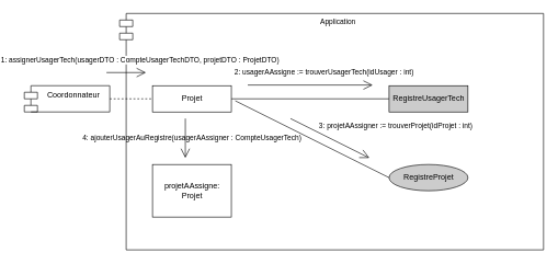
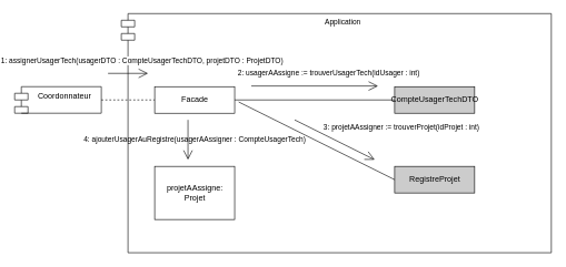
  <mxCell id="0" />
  <mxCell id="1" parent="0" />
  <mxCell id="2" value="Application" style="shape=module;align=left;spacingLeft=20;align=center;verticalAlign=top;fontSize=11;fillColor=#FFFFFF;" parent="1" vertex="1"><mxGeometry x="180" y="20" width="645" height="360" as="geometry" /></mxCell>
- <mxCell id="3" value="Coordonnateur" style="shape=module;align=left;spacingLeft=20;align=center;verticalAlign=top;fontSize=12;fillColor=#FFFFFF;" parent="1" vertex="1"><mxGeometry x="35" y="130" width="130" height="40" as="geometry" /></mxCell>
- <mxCell id="4" value="Projet" style="html=1;fontSize=12;fillColor=#FFFFFF;" parent="1" vertex="1"><mxGeometry x="230" y="130" width="120" height="40" as="geometry" /></mxCell>
+ <mxCell id="3" value="Coordonnateur" style="shape=module;align=left;spacingLeft=20;align=center;verticalAlign=top;fontSize=12;fillColor=#FFFFFF;" parent="1" vertex="1"><mxGeometry x="20" y="130" width="130" height="40" as="geometry" /></mxCell>
+ <mxCell id="4" value="Facade" style="html=1;fontSize=12;fillColor=#FFFFFF;" parent="1" vertex="1"><mxGeometry x="230" y="130" width="120" height="40" as="geometry" /></mxCell>
  <mxCell id="5" value="" style="endArrow=none;html=1;rounded=0;fontSize=12;exitX=1;exitY=0.5;exitDx=0;exitDy=0;entryX=0;entryY=0.5;entryDx=0;entryDy=0;dashed=1;" parent="1" source="3" target="4" edge="1"><mxGeometry width="50" height="50" relative="1" as="geometry"><mxPoint x="470" y="70" as="sourcePoint" /><mxPoint x="520" y="20" as="targetPoint" /></mxGeometry></mxCell>
  <mxCell id="6" value="" style="endArrow=open;endFill=1;endSize=12;html=1;rounded=0;fontSize=12;" parent="1" edge="1"><mxGeometry width="160" relative="1" as="geometry"><mxPoint x="160" y="110" as="sourcePoint" /><mxPoint x="220" y="110" as="targetPoint" /></mxGeometry></mxCell>
  <mxCell id="7" value="1: assignerUsagerTech(usagerDTO : CompteUsagerTechDTO, projetDTO : ProjetDTO)" style="edgeLabel;html=1;align=center;verticalAlign=middle;resizable=0;points=[];fontSize=11;" parent="6" connectable="0" vertex="1"><mxGeometry x="0.3" y="1" relative="1" as="geometry"><mxPoint x="11" y="-19" as="offset" /></mxGeometry></mxCell>
- <mxCell id="8" value="RegistreUsagerTech" style="html=1;fontSize=12;fillColor=#CCCCCC;" parent="1" vertex="1"><mxGeometry x="590" y="130" width="120" height="40" as="geometry" /></mxCell>
+ <mxCell id="8" value="CompteUsagerTechDTO" style="html=1;fontSize=12;fillColor=#CCCCCC;" parent="1" vertex="1"><mxGeometry x="590" y="130" width="120" height="40" as="geometry" /></mxCell>
  <mxCell id="9" value="" style="endArrow=open;endFill=1;endSize=12;html=1;rounded=0;fontSize=12;" parent="1" edge="1"><mxGeometry width="160" relative="1" as="geometry"><mxPoint x="375" y="129" as="sourcePoint" /><mxPoint x="565" y="129" as="targetPoint" /></mxGeometry></mxCell>
  <mxCell id="10" value="2: usagerAAssigne := trouverUsagerTech(idUsager : int)" style="edgeLabel;html=1;align=center;verticalAlign=middle;resizable=0;points=[];fontSize=11;" parent="9" connectable="0" vertex="1"><mxGeometry x="0.4" y="1" relative="1" as="geometry"><mxPoint x="-18" y="-19" as="offset" /></mxGeometry></mxCell>
  <mxCell id="11" value="" style="line;strokeWidth=1;fillColor=none;align=left;verticalAlign=middle;spacingTop=-1;spacingLeft=3;spacingRight=3;rotatable=0;labelPosition=right;points=[];portConstraint=eastwest;fontSize=12;" parent="1" vertex="1"><mxGeometry x="350" y="146" width="240" height="8" as="geometry" /></mxCell>
- <mxCell id="12" value="RegistreProjet" style="ellipse;html=1;fontSize=12;fillColor=#CCCCCC;" parent="1" vertex="1"><mxGeometry x="590" y="250" width="120" height="40" as="geometry" /></mxCell>
+ <mxCell id="12" value="RegistreProjet" style="html=1;fontSize=12;fillColor=#CCCCCC;" parent="1" vertex="1"><mxGeometry x="590" y="250" width="120" height="40" as="geometry" /></mxCell>
  <mxCell id="13" value="" style="endArrow=open;endFill=1;endSize=12;html=1;rounded=0;fontSize=12;" parent="1" edge="1"><mxGeometry width="160" relative="1" as="geometry"><mxPoint x="440" y="180" as="sourcePoint" /><mxPoint x="560" y="240" as="targetPoint" /></mxGeometry></mxCell>
  <mxCell id="14" value="3: projetAAssigner := trouverProjet(idProjet : int)" style="edgeLabel;html=1;align=center;verticalAlign=middle;resizable=0;points=[];fontSize=11;" parent="13" connectable="0" vertex="1"><mxGeometry x="0.341" y="-2" relative="1" as="geometry"><mxPoint x="80" y="-32" as="offset" /></mxGeometry></mxCell>
  <mxCell id="15" value="" style="endArrow=none;html=1;rounded=0;fontSize=12;entryX=0.025;entryY=0.875;entryDx=0;entryDy=0;entryPerimeter=0;exitX=0;exitY=0.5;exitDx=0;exitDy=0;" parent="1" source="12" target="11" edge="1"><mxGeometry width="50" height="50" relative="1" as="geometry"><mxPoint x="470" y="40" as="sourcePoint" /><mxPoint x="520" y="-10" as="targetPoint" /></mxGeometry></mxCell>
  <mxCell id="16" value="&lt;div&gt;projetAAssigne:&lt;/div&gt;&lt;div&gt;Projet&lt;br&gt;&lt;/div&gt;" style="html=1;fontSize=12;fillColor=#ffffff;" parent="1" vertex="1"><mxGeometry x="230" y="250" width="120" height="80" as="geometry" /></mxCell>
  <mxCell id="17" value="" style="endArrow=open;endFill=1;endSize=12;html=1;rounded=0;fontSize=12;" parent="1" edge="1"><mxGeometry width="160" relative="1" as="geometry"><mxPoint x="280" y="180" as="sourcePoint" /><mxPoint x="280" y="240" as="targetPoint" /><Array as="points"><mxPoint x="280" y="220" /></Array></mxGeometry></mxCell>
  <mxCell id="18" value="4: ajouterUsagerAuRegistre(usagerAAssigner : CompteUsagerTech)" style="text;html=1;align=center;verticalAlign=middle;resizable=0;points=[];autosize=1;strokeColor=none;fillColor=none;fontSize=11;" parent="1" vertex="1"><mxGeometry x="115" y="200" width="350" height="20" as="geometry" /></mxCell>
